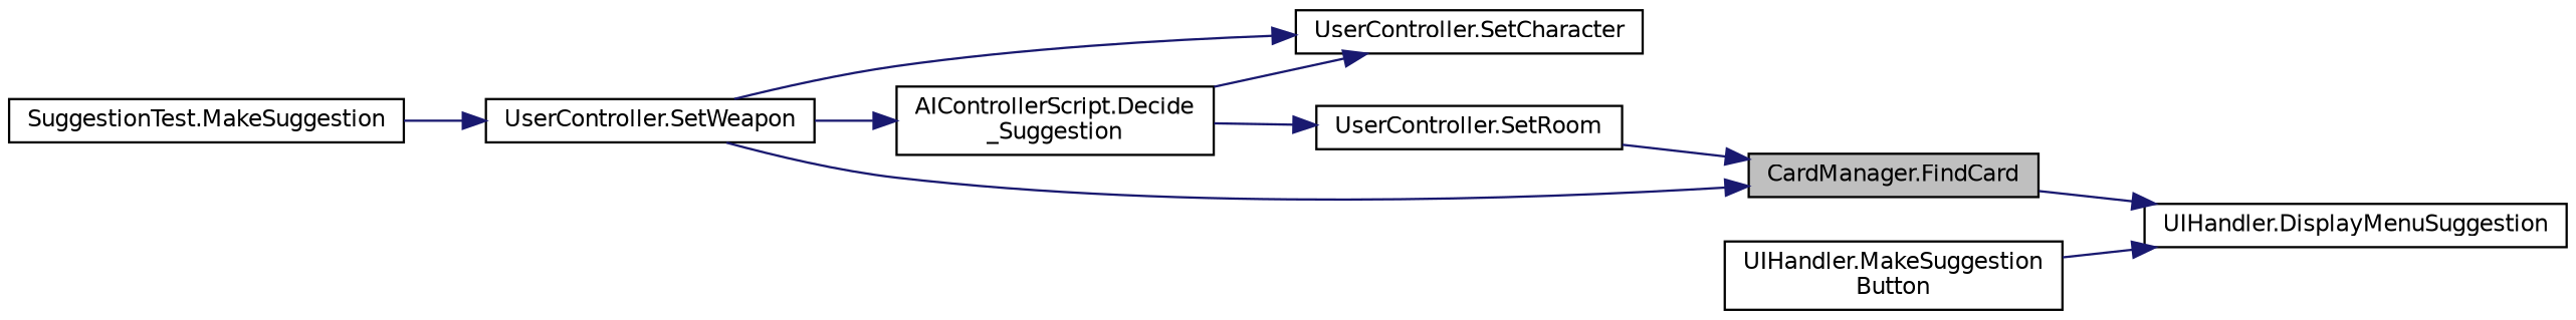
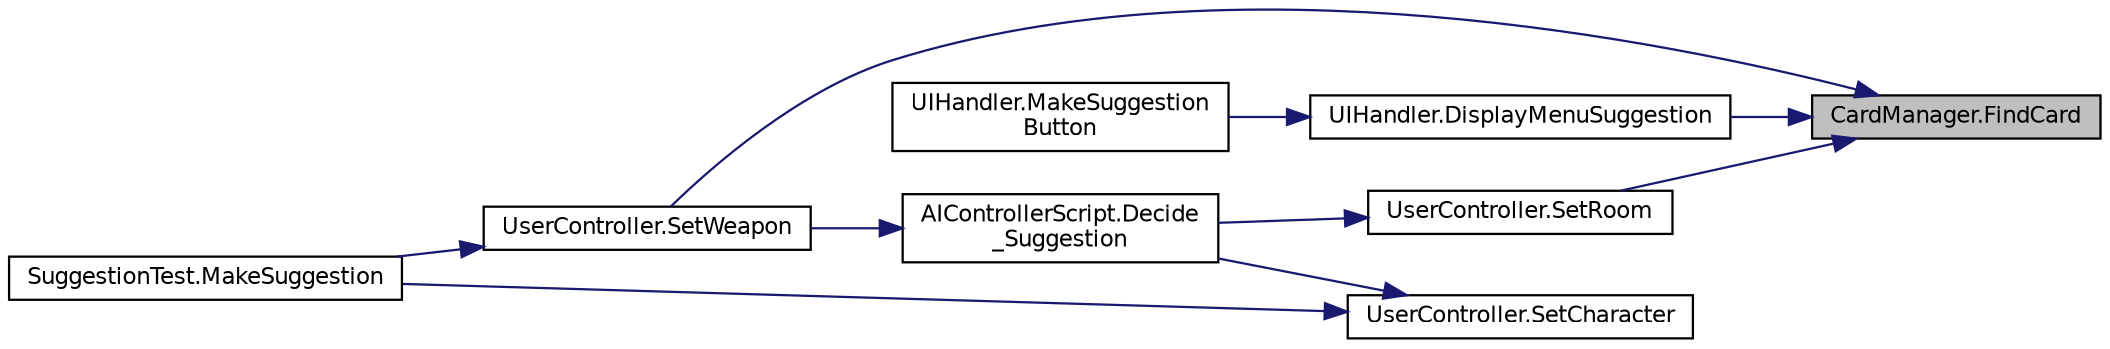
  digraph {
    rankdir=RL
    node [color=black fillcolor=white fontname=Helvetica fontsize=10 shape=record style=filled]
    edge [color=midnightblue dir=back fontname=Helvetica fontsize=10 labelfontname=Helvetica labelfontsize=10 style=solid]
    n1 [fillcolor=grey75 fontcolor=black height=0.2 label="CardManager.FindCard" width=0.4]
    n2 [height=0.2 label="UIHandler.DisplayMenuSuggestion" width=0.4]
    n3 [height=0.2 label="UserController.SetRoom" width=0.4]
    n4 [height=0.2 label="UserController.SetWeapon" width=0.4]
    n5 [height=0.2 label="UIHandler.MakeSuggestion\lButton" width=0.4]
    n6 [height=0.2 label="SuggestionTest.MakeSuggestion" width=0.4]
    n7 [height=0.2 label="UserController.SetCharacter" width=0.4]
    n8 [height=0.2 label="AIControllerScript.Decide\l_Suggestion" width=0.4]
-   n2 -> n1
+   n1 -> n2
    n1 -> n3
    n1 -> n4
    n2 -> n5
    n3 -> n8
    n4 -> n6
-   n7 -> n4
+   n7 -> n6
    n7 -> n8
    n8 -> n4
  }
